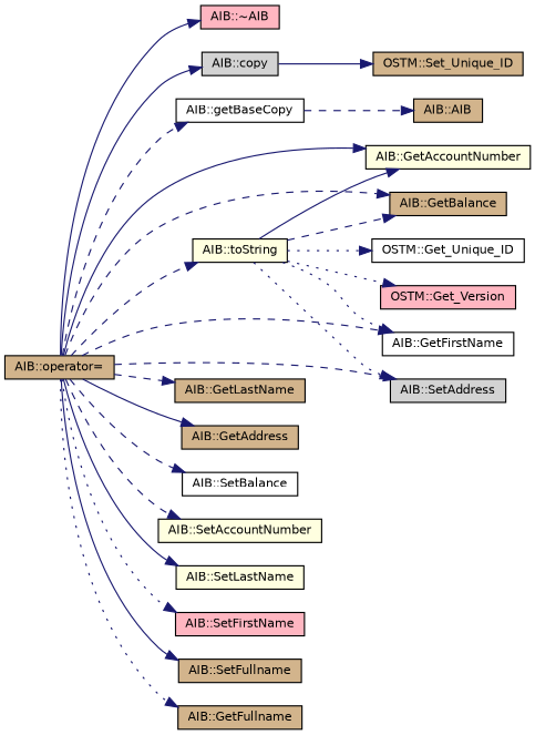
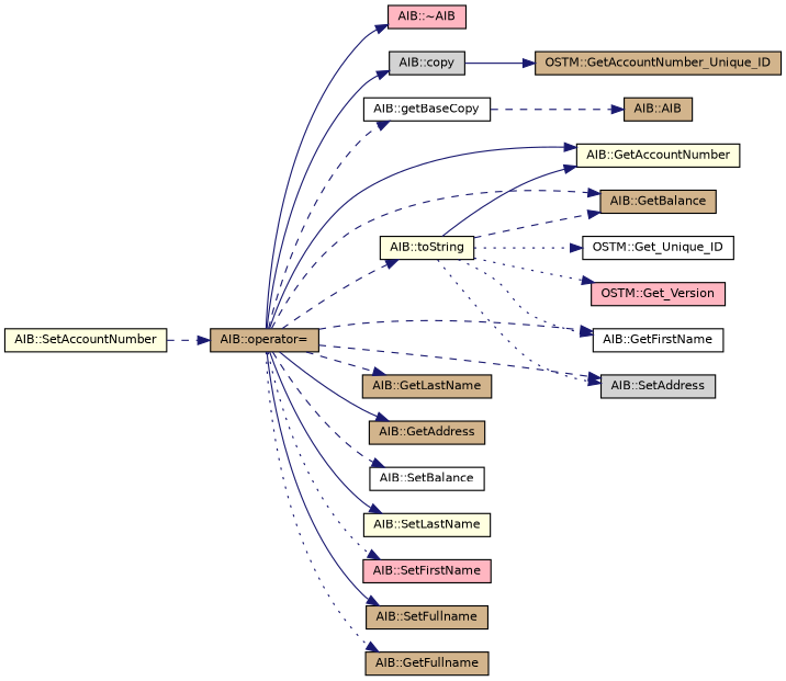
  digraph {
    rankdir=LR
    node [color=black fillcolor=tan fontname=Helvetica fontsize=10 shape=record style=filled]
    edge [color=midnightblue fontname=Helvetica fontsize=10 labelfontname=Helvetica labelfontsize=10 style=dashed]
    n1 [fontcolor=black height=0.2 label="AIB::operator=" width=0.4]
    n2 [fillcolor=lightpink height=0.2 label="AIB::~AIB" width=0.4]
    n3 [fillcolor=lightgrey height=0.2 label="AIB::copy" width=0.4]
    n4 [fillcolor=white height=0.2 label="AIB::getBaseCopy" width=0.4]
    n5 [fillcolor=lightyellow height=0.2 label="AIB::toString" width=0.4]
    n6 [fillcolor=lightyellow height=0.2 label="AIB::GetAccountNumber" width=0.4]
    n7 [height=0.2 label="AIB::GetBalance" width=0.4]
    n8 [fillcolor=white height=0.2 label="AIB::GetFirstName" width=0.4]
    n9 [height=0.2 label="AIB::GetLastName" width=0.4]
    n10 [fillcolor=lightgrey height=0.2 label="AIB::SetAddress" width=0.4]
    n11 [height=0.2 label="AIB::GetAddress" width=0.4]
    n12 [fillcolor=white height=0.2 label="AIB::SetBalance" width=0.4]
    n13 [fillcolor=lightyellow height=0.2 label="AIB::SetAccountNumber" width=0.4]
    n14 [fillcolor=lightyellow height=0.2 label="AIB::SetLastName" width=0.4]
    n15 [fillcolor=lightpink height=0.2 label="AIB::SetFirstName" width=0.4]
    n16 [height=0.2 label="AIB::SetFullname" width=0.4]
    n17 [height=0.2 label="AIB::GetFullname" width=0.4]
-   n18 [height=0.2 label="OSTM::Set_Unique_ID" width=0.4]
+   n18 [height=0.2 label="OSTM::GetAccountNumber_Unique_ID" width=0.4]
    n19 [height=0.2 label="AIB::AIB" width=0.4]
    n20 [fillcolor=white height=0.2 label="OSTM::Get_Unique_ID" width=0.4]
    n21 [fillcolor=lightpink height=0.2 label="OSTM::Get_Version" width=0.4]
    n1 -> n2 [style=solid]
    n1 -> n3 [style=solid]
    n1 -> n4
    n1 -> n5
    n1 -> n6 [style=solid]
    n1 -> n7
    n1 -> n8
    n1 -> n9
    n1 -> n10
    n1 -> n11 [style=solid]
    n1 -> n12
-   n1 -> n13
+   n13 -> n1
    n1 -> n14 [style=solid]
    n1 -> n15 [style=dotted]
    n1 -> n16 [style=solid]
    n1 -> n17 [style=dotted]
    n3 -> n18 [style=solid]
    n4 -> n19
    n5 -> n6 [style=solid]
    n5 -> n7
    n5 -> n8 [style=dotted]
    n5 -> n10 [style=dotted]
    n5 -> n20 [style=dotted]
    n5 -> n21 [style=dotted]
  }
